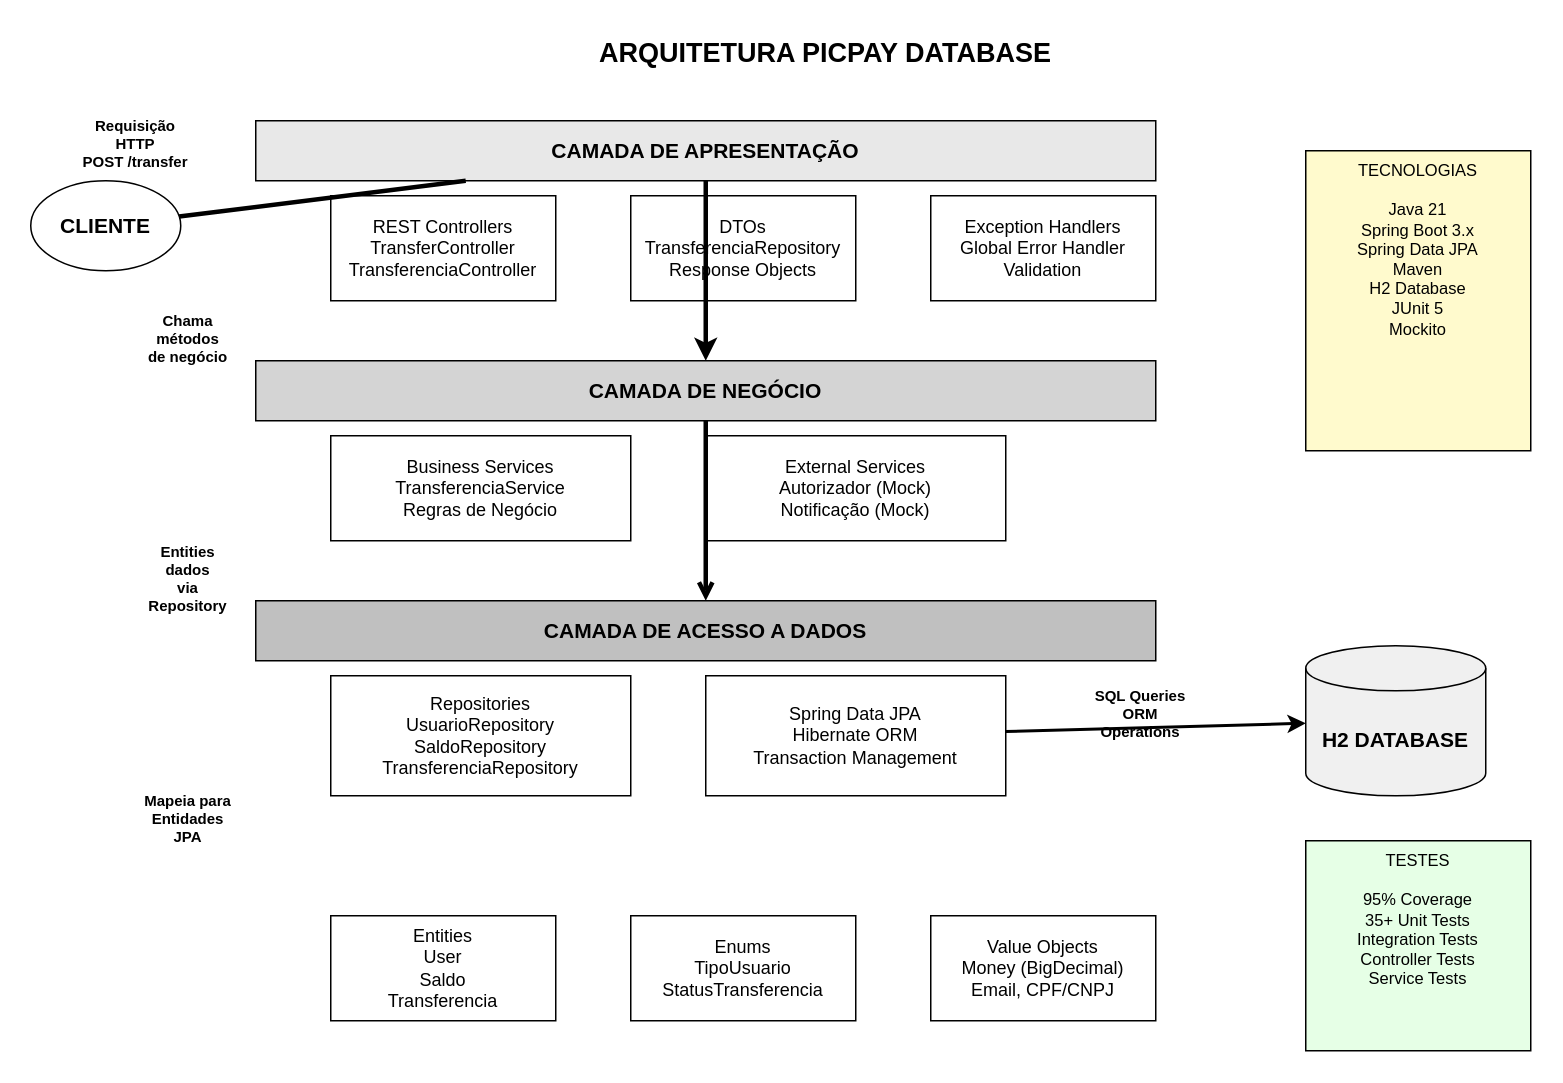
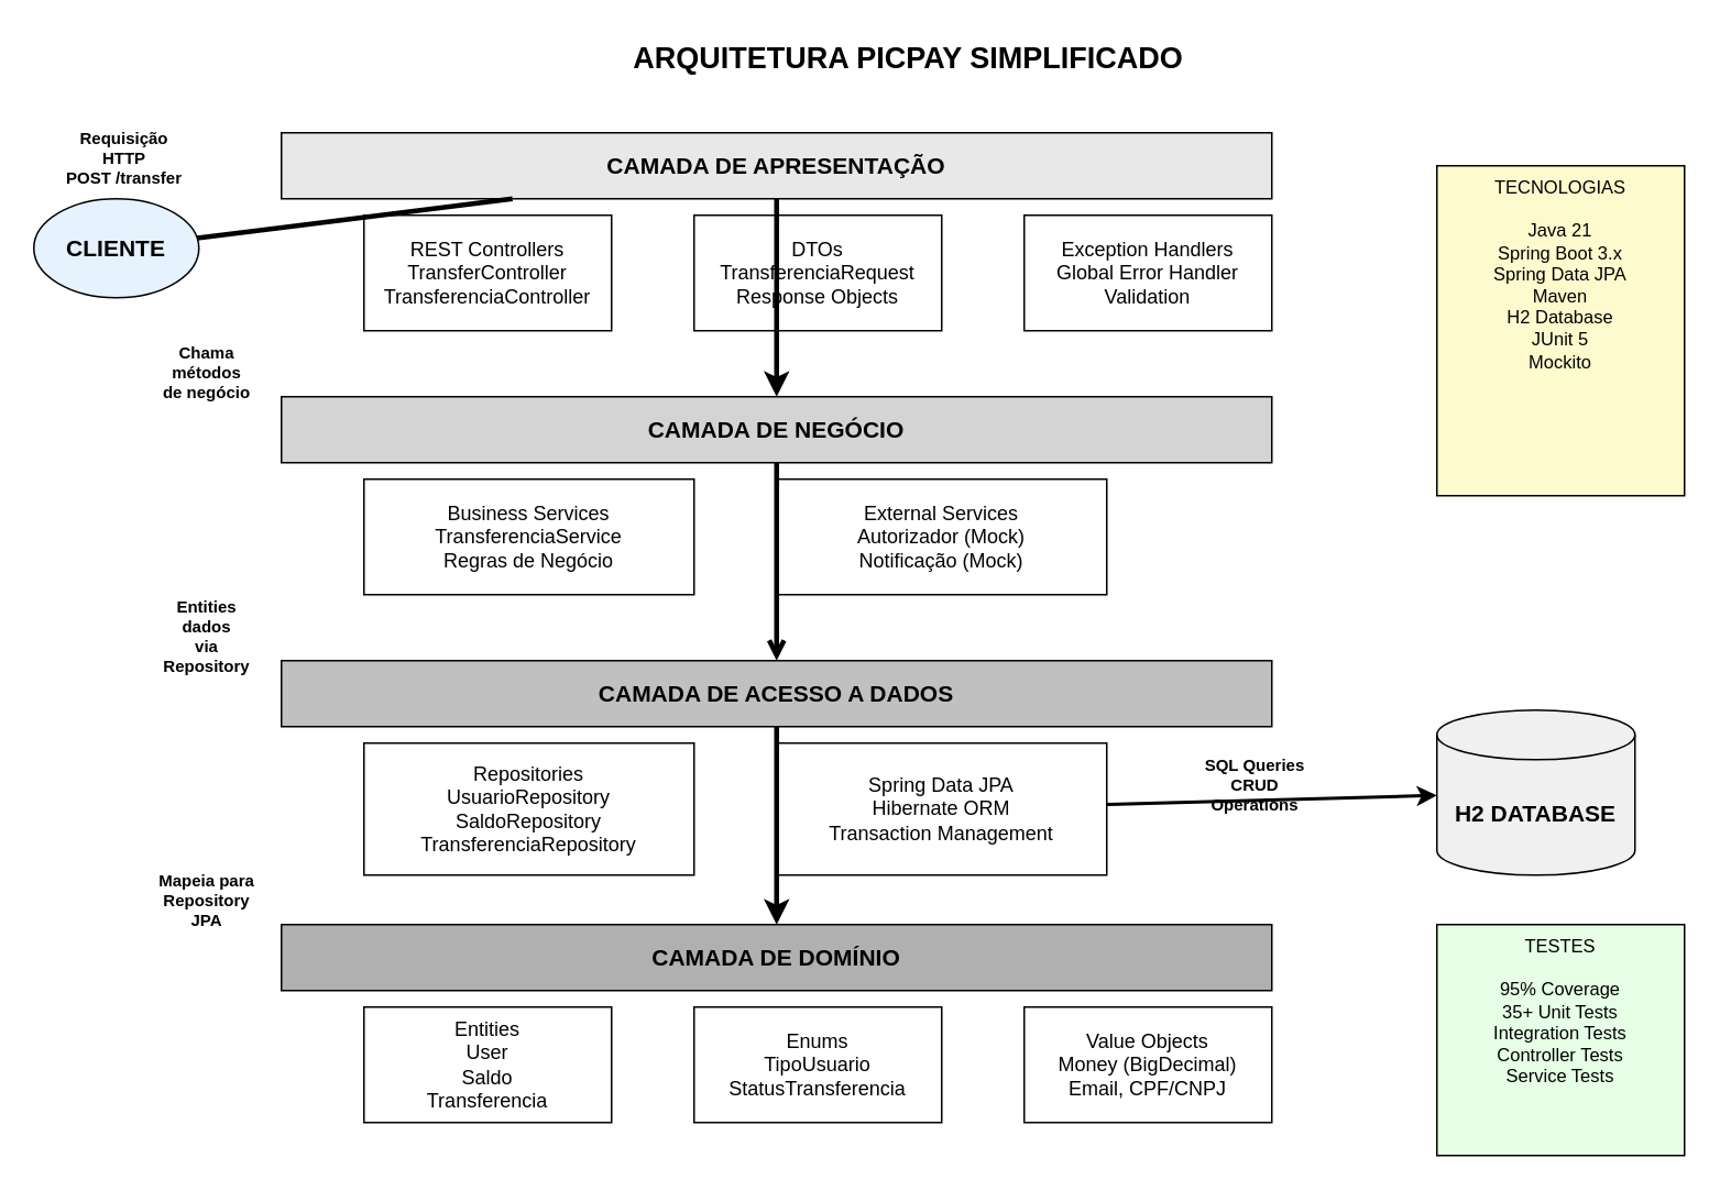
  <mxCell id="0" />
  <mxCell id="1" parent="0" />
- <mxCell id="2" value="ARQUITETURA PICPAY DATABASE" style="text;html=1;strokeColor=none;fillColor=none;align=center;verticalAlign=middle;whiteSpace=wrap;rounded=0;fontSize=18;fontStyle=1;" vertex="1" parent="1"><mxGeometry x="370" y="20" width="360" height="30" as="geometry" /></mxCell>
+ <mxCell id="2" value="ARQUITETURA PICPAY SIMPLIFICADO" style="text;html=1;strokeColor=none;fillColor=none;align=center;verticalAlign=middle;whiteSpace=wrap;rounded=0;fontSize=18;fontStyle=1;" vertex="1" parent="1"><mxGeometry x="370" y="20" width="360" height="30" as="geometry" /></mxCell>
  <mxCell id="3" value="CAMADA DE APRESENTAÇÃO" style="rounded=0;whiteSpace=wrap;html=1;strokeColor=#000000;fillColor=#E8E8E8;fontSize=14;fontStyle=1;" vertex="1" parent="1"><mxGeometry x="170" y="80" width="600" height="40" as="geometry" /></mxCell>
  <mxCell id="4" value="REST Controllers&#10;TransferController&#10;TransferenciaController" style="rounded=0;whiteSpace=wrap;html=1;strokeColor=#000000;fillColor=#FFFFFF;fontSize=12;" vertex="1" parent="1"><mxGeometry x="220" y="130" width="150" height="70" as="geometry" /></mxCell>
- <mxCell id="5" value="DTOs&#10;TransferenciaRepository&#10;Response Objects" style="rounded=0;whiteSpace=wrap;html=1;strokeColor=#000000;fillColor=#FFFFFF;fontSize=12;" vertex="1" parent="1"><mxGeometry x="420" y="130" width="150" height="70" as="geometry" /></mxCell>
+ <mxCell id="5" value="DTOs&#10;TransferenciaRequest&#10;Response Objects" style="rounded=0;whiteSpace=wrap;html=1;strokeColor=#000000;fillColor=#FFFFFF;fontSize=12;" vertex="1" parent="1"><mxGeometry x="420" y="130" width="150" height="70" as="geometry" /></mxCell>
  <mxCell id="6" value="Exception Handlers&#10;Global Error Handler&#10;Validation" style="rounded=0;whiteSpace=wrap;html=1;strokeColor=#000000;fillColor=#FFFFFF;fontSize=12;" vertex="1" parent="1"><mxGeometry x="620" y="130" width="150" height="70" as="geometry" /></mxCell>
  <mxCell id="7" value="CAMADA DE NEGÓCIO" style="rounded=0;whiteSpace=wrap;html=1;strokeColor=#000000;fillColor=#D4D4D4;fontSize=14;fontStyle=1;" vertex="1" parent="1"><mxGeometry x="170" y="240" width="600" height="40" as="geometry" /></mxCell>
  <mxCell id="8" value="Business Services&#10;TransferenciaService&#10;Regras de Negócio" style="rounded=0;whiteSpace=wrap;html=1;strokeColor=#000000;fillColor=#FFFFFF;fontSize=12;" vertex="1" parent="1"><mxGeometry x="220" y="290" width="200" height="70" as="geometry" /></mxCell>
  <mxCell id="9" value="External Services&#10;Autorizador (Mock)&#10;Notificação (Mock)" style="rounded=0;whiteSpace=wrap;html=1;strokeColor=#000000;fillColor=#FFFFFF;fontSize=12;" vertex="1" parent="1"><mxGeometry x="470" y="290" width="200" height="70" as="geometry" /></mxCell>
  <mxCell id="10" value="CAMADA DE ACESSO A DADOS" style="rounded=0;whiteSpace=wrap;html=1;strokeColor=#000000;fillColor=#C0C0C0;fontSize=14;fontStyle=1;" vertex="1" parent="1"><mxGeometry x="170" y="400" width="600" height="40" as="geometry" /></mxCell>
  <mxCell id="11" value="Repositories&#10;UsuarioRepository&#10;SaldoRepository&#10;TransferenciaRepository" style="rounded=0;whiteSpace=wrap;html=1;strokeColor=#000000;fillColor=#FFFFFF;fontSize=12;" vertex="1" parent="1"><mxGeometry x="220" y="450" width="200" height="80" as="geometry" /></mxCell>
  <mxCell id="12" value="Spring Data JPA&#10;Hibernate ORM&#10;Transaction Management" style="rounded=0;whiteSpace=wrap;html=1;strokeColor=#000000;fillColor=#FFFFFF;fontSize=12;" vertex="1" parent="1"><mxGeometry x="470" y="450" width="200" height="80" as="geometry" /></mxCell>
+ <mxCell id="13" value="CAMADA DE DOMÍNIO" style="rounded=0;whiteSpace=wrap;html=1;strokeColor=#000000;fillColor=#B0B0B0;fontSize=14;fontStyle=1;" vertex="1" parent="1"><mxGeometry x="170" y="560" width="600" height="40" as="geometry" /></mxCell>
  <mxCell id="14" value="Entities&#10;User&#10;Saldo&#10;Transferencia" style="rounded=0;whiteSpace=wrap;html=1;strokeColor=#000000;fillColor=#FFFFFF;fontSize=12;" vertex="1" parent="1"><mxGeometry x="220" y="610" width="150" height="70" as="geometry" /></mxCell>
  <mxCell id="15" value="Enums&#10;TipoUsuario&#10;StatusTransferencia" style="rounded=0;whiteSpace=wrap;html=1;strokeColor=#000000;fillColor=#FFFFFF;fontSize=12;" vertex="1" parent="1"><mxGeometry x="420" y="610" width="150" height="70" as="geometry" /></mxCell>
  <mxCell id="16" value="Value Objects&#10;Money (BigDecimal)&#10;Email, CPF/CNPJ" style="rounded=0;whiteSpace=wrap;html=1;strokeColor=#000000;fillColor=#FFFFFF;fontSize=12;" vertex="1" parent="1"><mxGeometry x="620" y="610" width="150" height="70" as="geometry" /></mxCell>
  <mxCell id="17" value="H2 DATABASE" style="shape=cylinder3;whiteSpace=wrap;html=1;boundedLbl=1;backgroundOutline=1;size=15;strokeColor=#000000;fillColor=#F0F0F0;fontSize=14;fontStyle=1;" vertex="1" parent="1"><mxGeometry x="870" y="430" width="120" height="100" as="geometry" /></mxCell>
- <mxCell id="18" value="CLIENTE" style="ellipse;whiteSpace=wrap;html=1;strokeColor=#000000;fillColor=#ffffff;fontSize=14;fontStyle=1;" vertex="1" parent="1"><mxGeometry x="20" y="120" width="100" height="60" as="geometry" /></mxCell>
+ <mxCell id="18" value="CLIENTE" style="ellipse;whiteSpace=wrap;html=1;strokeColor=#000000;fillColor=#E6F3FF;fontSize=14;fontStyle=1;" vertex="1" parent="1"><mxGeometry x="20" y="120" width="100" height="60" as="geometry" /></mxCell>
  <mxCell id="19" value="TECNOLOGIAS&#10;&#10;Java 21&#10;Spring Boot 3.x&#10;Spring Data JPA&#10;Maven&#10;H2 Database&#10;JUnit 5&#10;Mockito" style="rounded=0;whiteSpace=wrap;html=1;strokeColor=#000000;fillColor=#FFFACD;fontSize=11;verticalAlign=top;" vertex="1" parent="1"><mxGeometry x="870" y="100" width="150" height="200" as="geometry" /></mxCell>
  <mxCell id="20" value="TESTES&#10;&#10;95% Coverage&#10;35+ Unit Tests&#10;Integration Tests&#10;Controller Tests&#10;Service Tests" style="rounded=0;whiteSpace=wrap;html=1;strokeColor=#000000;fillColor=#E6FFE6;fontSize=11;verticalAlign=top;" vertex="1" parent="1"><mxGeometry x="870" y="560" width="150" height="140" as="geometry" /></mxCell>
  <mxCell id="21" value="" style="endArrow=none;html=1;rounded=0;strokeWidth=3;strokeColor=#000000;" edge="1" parent="1" source="18" target="3"><mxGeometry width="50" height="50" relative="1" as="geometry"><mxPoint x="370" y="330" as="sourcePoint" /><mxPoint x="420" y="280" as="targetPoint" /></mxGeometry></mxCell>
  <mxCell id="22" value="" style="endArrow=classic;html=1;rounded=0;strokeWidth=3;strokeColor=#000000;" edge="1" parent="1" source="3" target="7"><mxGeometry width="50" height="50" relative="1" as="geometry"><mxPoint x="370" y="330" as="sourcePoint" /><mxPoint x="420" y="280" as="targetPoint" /></mxGeometry></mxCell>
  <mxCell id="23" value="" style="endArrow=open;html=1;rounded=0;strokeWidth=3;strokeColor=#000000;" edge="1" parent="1" source="7" target="10"><mxGeometry width="50" height="50" relative="1" as="geometry"><mxPoint x="370" y="330" as="sourcePoint" /><mxPoint x="420" y="280" as="targetPoint" /></mxGeometry></mxCell>
+ <mxCell id="24" value="" style="endArrow=classic;html=1;rounded=0;strokeWidth=3;strokeColor=#000000;" edge="1" parent="1" source="10" target="13"><mxGeometry width="50" height="50" relative="1" as="geometry"><mxPoint x="370" y="330" as="sourcePoint" /><mxPoint x="420" y="280" as="targetPoint" /></mxGeometry></mxCell>
  <mxCell id="25" value="" style="endArrow=classic;html=1;rounded=0;strokeWidth=2;strokeColor=#000000;" edge="1" parent="1" source="12" target="17"><mxGeometry width="50" height="50" relative="1" as="geometry"><mxPoint x="370" y="330" as="sourcePoint" /><mxPoint x="420" y="280" as="targetPoint" /></mxGeometry></mxCell>
- <mxCell id="26" value="Requisição HTTP&#10;POST /transfer" style="text;html=1;strokeColor=none;fillColor=none;align=center;verticalAlign=middle;whiteSpace=wrap;rounded=0;fontSize=10;fontStyle=1;" vertex="1" parent="1"><mxGeometry x="50" y="80" width="80" height="30" as="geometry" /></mxCell>
+ <mxCell id="26" value="Requisição HTTP&#10;POST /transfer" style="text;html=1;strokeColor=none;fillColor=none;align=center;verticalAlign=middle;whiteSpace=wrap;rounded=0;fontSize=10;fontStyle=1;" vertex="1" parent="1"><mxGeometry x="35" y="80" width="80" height="30" as="geometry" /></mxCell>
  <mxCell id="27" value="Chama métodos&#10;de negócio" style="text;html=1;strokeColor=none;fillColor=none;align=center;verticalAlign=middle;whiteSpace=wrap;rounded=0;fontSize=10;fontStyle=1;" vertex="1" parent="1"><mxGeometry x="90" y="210" width="70" height="30" as="geometry" /></mxCell>
  <mxCell id="28" value="Entities dados&#10;via Repository" style="text;html=1;strokeColor=none;fillColor=none;align=center;verticalAlign=middle;whiteSpace=wrap;rounded=0;fontSize=10;fontStyle=1;" vertex="1" parent="1"><mxGeometry x="90" y="370" width="70" height="30" as="geometry" /></mxCell>
- <mxCell id="29" value="Mapeia para&#10;Entidades JPA" style="text;html=1;strokeColor=none;fillColor=none;align=center;verticalAlign=middle;whiteSpace=wrap;rounded=0;fontSize=10;fontStyle=1;" vertex="1" parent="1"><mxGeometry x="90" y="530" width="70" height="30" as="geometry" /></mxCell>
- <mxCell id="30" value="SQL Queries&#10;ORM Operations" style="text;html=1;strokeColor=none;fillColor=none;align=center;verticalAlign=middle;whiteSpace=wrap;rounded=0;fontSize=10;fontStyle=1;" vertex="1" parent="1"><mxGeometry x="720" y="460" width="80" height="30" as="geometry" /></mxCell>
+ <mxCell id="29" value="Mapeia para&#10;Repository JPA" style="text;html=1;strokeColor=none;fillColor=none;align=center;verticalAlign=middle;whiteSpace=wrap;rounded=0;fontSize=10;fontStyle=1;" vertex="1" parent="1"><mxGeometry x="90" y="530" width="70" height="30" as="geometry" /></mxCell>
+ <mxCell id="30" value="SQL Queries&#10;CRUD Operations" style="text;html=1;strokeColor=none;fillColor=none;align=center;verticalAlign=middle;whiteSpace=wrap;rounded=0;fontSize=10;fontStyle=1;" vertex="1" parent="1"><mxGeometry x="720" y="460" width="80" height="30" as="geometry" /></mxCell>
